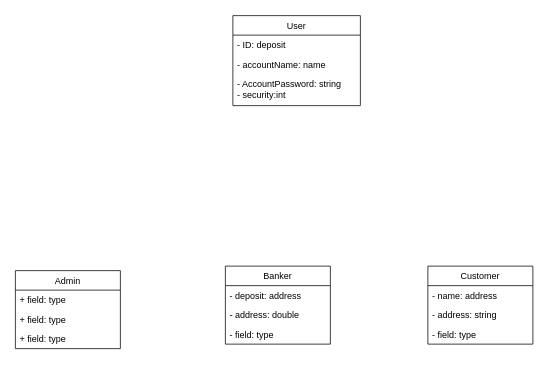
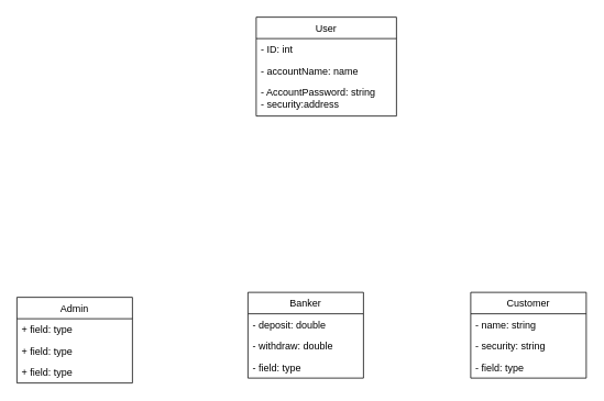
  <mxCell id="0" />
  <mxCell id="1" parent="0" />
  <mxCell id="2" value="User" style="swimlane;fontStyle=0;childLayout=stackLayout;horizontal=1;startSize=26;fillColor=none;horizontalStack=0;resizeParent=1;resizeParentMax=0;resizeLast=0;collapsible=1;marginBottom=0;" vertex="1" parent="1"><mxGeometry x="310" y="20" width="170" height="120" as="geometry" /></mxCell>
- <mxCell id="3" value="- ID: deposit" style="text;strokeColor=none;fillColor=none;align=left;verticalAlign=top;spacingLeft=4;spacingRight=4;overflow=hidden;rotatable=0;points=[[0,0.5],[1,0.5]];portConstraint=eastwest;" vertex="1" parent="2"><mxGeometry y="26" width="170" height="26" as="geometry" /></mxCell>
+ <mxCell id="3" value="- ID: int" style="text;strokeColor=none;fillColor=none;align=left;verticalAlign=top;spacingLeft=4;spacingRight=4;overflow=hidden;rotatable=0;points=[[0,0.5],[1,0.5]];portConstraint=eastwest;" vertex="1" parent="2"><mxGeometry y="26" width="170" height="26" as="geometry" /></mxCell>
  <mxCell id="4" value="- accountName: name" style="text;strokeColor=none;fillColor=none;align=left;verticalAlign=top;spacingLeft=4;spacingRight=4;overflow=hidden;rotatable=0;points=[[0,0.5],[1,0.5]];portConstraint=eastwest;" vertex="1" parent="2"><mxGeometry y="52" width="170" height="26" as="geometry" /></mxCell>
- <mxCell id="5" value="- AccountPassword: string&#10;- security:int" style="text;strokeColor=none;fillColor=none;align=left;verticalAlign=top;spacingLeft=4;spacingRight=4;overflow=hidden;rotatable=0;points=[[0,0.5],[1,0.5]];portConstraint=eastwest;" vertex="1" parent="2"><mxGeometry y="78" width="170" height="42" as="geometry" /></mxCell>
+ <mxCell id="5" value="- AccountPassword: string&#10;- security:address" style="text;strokeColor=none;fillColor=none;align=left;verticalAlign=top;spacingLeft=4;spacingRight=4;overflow=hidden;rotatable=0;points=[[0,0.5],[1,0.5]];portConstraint=eastwest;" vertex="1" parent="2"><mxGeometry y="78" width="170" height="42" as="geometry" /></mxCell>
  <mxCell id="6" value="Admin" style="swimlane;fontStyle=0;childLayout=stackLayout;horizontal=1;startSize=26;fillColor=none;horizontalStack=0;resizeParent=1;resizeParentMax=0;resizeLast=0;collapsible=1;marginBottom=0;" vertex="1" parent="1"><mxGeometry x="20" y="360" width="140" height="104" as="geometry" /></mxCell>
  <mxCell id="7" value="+ field: type" style="text;strokeColor=none;fillColor=none;align=left;verticalAlign=top;spacingLeft=4;spacingRight=4;overflow=hidden;rotatable=0;points=[[0,0.5],[1,0.5]];portConstraint=eastwest;" vertex="1" parent="6"><mxGeometry y="26" width="140" height="26" as="geometry" /></mxCell>
  <mxCell id="8" value="+ field: type" style="text;strokeColor=none;fillColor=none;align=left;verticalAlign=top;spacingLeft=4;spacingRight=4;overflow=hidden;rotatable=0;points=[[0,0.5],[1,0.5]];portConstraint=eastwest;" vertex="1" parent="6"><mxGeometry y="52" width="140" height="26" as="geometry" /></mxCell>
  <mxCell id="9" value="+ field: type" style="text;strokeColor=none;fillColor=none;align=left;verticalAlign=top;spacingLeft=4;spacingRight=4;overflow=hidden;rotatable=0;points=[[0,0.5],[1,0.5]];portConstraint=eastwest;" vertex="1" parent="6"><mxGeometry y="78" width="140" height="26" as="geometry" /></mxCell>
  <mxCell id="10" value="Banker" style="swimlane;fontStyle=0;childLayout=stackLayout;horizontal=1;startSize=26;fillColor=none;horizontalStack=0;resizeParent=1;resizeParentMax=0;resizeLast=0;collapsible=1;marginBottom=0;" vertex="1" parent="1"><mxGeometry x="300" y="354" width="140" height="104" as="geometry" /></mxCell>
- <mxCell id="11" value="- deposit: address" style="text;strokeColor=none;fillColor=none;align=left;verticalAlign=top;spacingLeft=4;spacingRight=4;overflow=hidden;rotatable=0;points=[[0,0.5],[1,0.5]];portConstraint=eastwest;" vertex="1" parent="10"><mxGeometry y="26" width="140" height="26" as="geometry" /></mxCell>
- <mxCell id="12" value="- address: double" style="text;strokeColor=none;fillColor=none;align=left;verticalAlign=top;spacingLeft=4;spacingRight=4;overflow=hidden;rotatable=0;points=[[0,0.5],[1,0.5]];portConstraint=eastwest;" vertex="1" parent="10"><mxGeometry y="52" width="140" height="26" as="geometry" /></mxCell>
+ <mxCell id="11" value="- deposit: double" style="text;strokeColor=none;fillColor=none;align=left;verticalAlign=top;spacingLeft=4;spacingRight=4;overflow=hidden;rotatable=0;points=[[0,0.5],[1,0.5]];portConstraint=eastwest;" vertex="1" parent="10"><mxGeometry y="26" width="140" height="26" as="geometry" /></mxCell>
+ <mxCell id="12" value="- withdraw: double" style="text;strokeColor=none;fillColor=none;align=left;verticalAlign=top;spacingLeft=4;spacingRight=4;overflow=hidden;rotatable=0;points=[[0,0.5],[1,0.5]];portConstraint=eastwest;" vertex="1" parent="10"><mxGeometry y="52" width="140" height="26" as="geometry" /></mxCell>
  <mxCell id="13" value="- field: type" style="text;strokeColor=none;fillColor=none;align=left;verticalAlign=top;spacingLeft=4;spacingRight=4;overflow=hidden;rotatable=0;points=[[0,0.5],[1,0.5]];portConstraint=eastwest;" vertex="1" parent="10"><mxGeometry y="78" width="140" height="26" as="geometry" /></mxCell>
  <mxCell id="14" value="Customer" style="swimlane;fontStyle=0;childLayout=stackLayout;horizontal=1;startSize=26;fillColor=none;horizontalStack=0;resizeParent=1;resizeParentMax=0;resizeLast=0;collapsible=1;marginBottom=0;" vertex="1" parent="1"><mxGeometry x="570" y="354" width="140" height="104" as="geometry" /></mxCell>
- <mxCell id="15" value="- name: address" style="text;strokeColor=none;fillColor=none;align=left;verticalAlign=top;spacingLeft=4;spacingRight=4;overflow=hidden;rotatable=0;points=[[0,0.5],[1,0.5]];portConstraint=eastwest;" vertex="1" parent="14"><mxGeometry y="26" width="140" height="26" as="geometry" /></mxCell>
- <mxCell id="16" value="- address: string" style="text;strokeColor=none;fillColor=none;align=left;verticalAlign=top;spacingLeft=4;spacingRight=4;overflow=hidden;rotatable=0;points=[[0,0.5],[1,0.5]];portConstraint=eastwest;" vertex="1" parent="14"><mxGeometry y="52" width="140" height="26" as="geometry" /></mxCell>
+ <mxCell id="15" value="- name: string" style="text;strokeColor=none;fillColor=none;align=left;verticalAlign=top;spacingLeft=4;spacingRight=4;overflow=hidden;rotatable=0;points=[[0,0.5],[1,0.5]];portConstraint=eastwest;" vertex="1" parent="14"><mxGeometry y="26" width="140" height="26" as="geometry" /></mxCell>
+ <mxCell id="16" value="- security: string" style="text;strokeColor=none;fillColor=none;align=left;verticalAlign=top;spacingLeft=4;spacingRight=4;overflow=hidden;rotatable=0;points=[[0,0.5],[1,0.5]];portConstraint=eastwest;" vertex="1" parent="14"><mxGeometry y="52" width="140" height="26" as="geometry" /></mxCell>
  <mxCell id="17" value="- field: type" style="text;strokeColor=none;fillColor=none;align=left;verticalAlign=top;spacingLeft=4;spacingRight=4;overflow=hidden;rotatable=0;points=[[0,0.5],[1,0.5]];portConstraint=eastwest;" vertex="1" parent="14"><mxGeometry y="78" width="140" height="26" as="geometry" /></mxCell>
